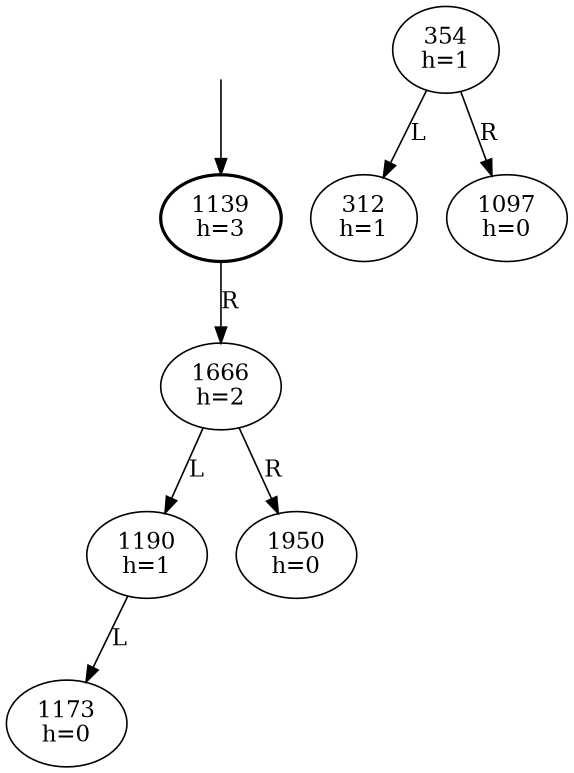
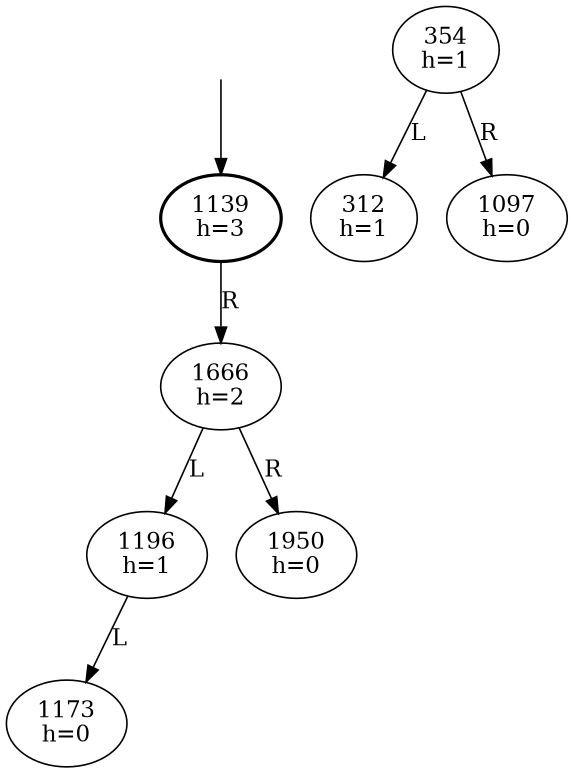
  digraph {
    DUMMY [style=invis]
    n2 [label="1139\nh=3" penwidth=2]
    n3 [label="1666\nh=2"]
    n4 [label="354\nh=1"]
    n5 [label="312\nh=1"]
    n6 [label="1097\nh=0"]
-   n7 [label="1190\nh=1"]
+   n7 [label="1196\nh=1"]
    n8 [label="1950\nh=0"]
    n9 [label="1173\nh=0"]
    R_1190 [style=invis]
    DUMMY -> n2
    n2 -> n3 [label=R]
    n3 -> n7 [label=L]
    n3 -> n8 [label=R]
    n4 -> n5 [label=L]
    n4 -> n6 [label=R]
    n7 -> n9 [label=L]
    n7 -> R_1190 [style=invis]
  }
